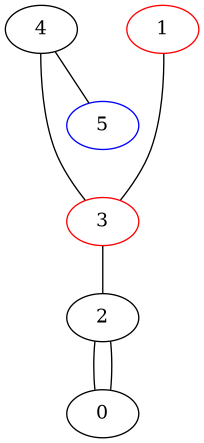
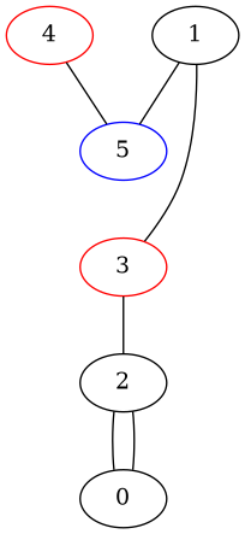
  graph {
    node [color=red]
-   4 [color=black]
-   1
+   4
+   1 [color=black]
    5 [color=blue]
    3
    2 [color=""]
    n6 [label=0 color=""]
    subgraph sub_1 {
      rank=min
      4
      1
    }
    4 -- 5
-   4 -- 3
+   1 -- 5
    1 -- 3
    5 -- 3 [style=invis]
    3 -- 2
    2 -- n6
    2 -- n6
  }
